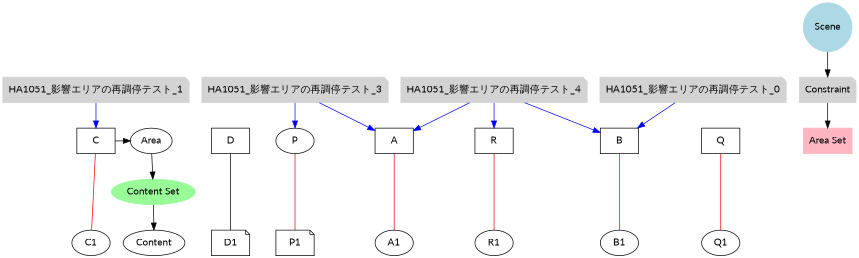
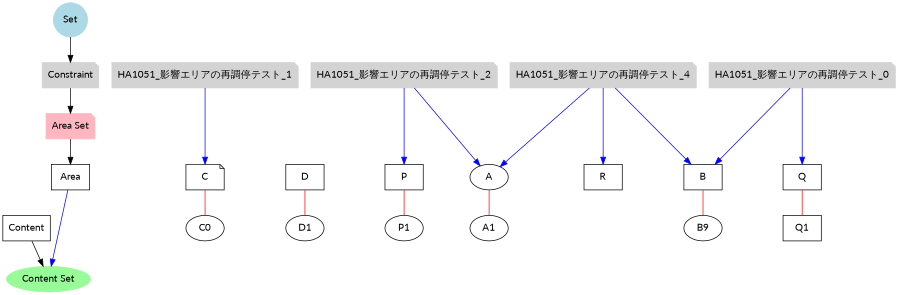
  digraph {
    clusterrank=global
    fontname=Lato
    rankdir=TB
    node [fontname=Lato shape=box]
    edge [fontname=Lato color=blue]
-   Area [shape=ellipse]
-   n2 [label=C]
+   Area
+   n2 [label=C shape=note]
    n3 [label=D]
-   n4 [label=P shape=ellipse]
+   n4 [label=P]
    n5 [label=Q]
    n6 [label=R]
-   n7 [label=A]
+   n7 [label=A shape=ellipse]
    n8 [label=B]
-   Content [shape=ellipse]
-   n10 [label=C1 shape=ellipse]
-   n11 [label=D1 shape=note]
-   n12 [label=P1 shape=note]
-   n13 [label=Q1 shape=ellipse]
-   n14 [label=R1 shape=ellipse]
+   Content
+   n10 [label=C0 shape=ellipse]
+   n11 [label=D1 shape=ellipse]
+   n12 [label=P1 shape=ellipse]
+   n13 [label=Q1]
    n15 [label=A1 shape=ellipse]
-   n16 [label=B1 shape=ellipse]
+   n16 [label=B9 shape=ellipse]
    Constraint [color=lightgrey shape=note style=filled]
    n18 [color=lightgrey label="HA1051_影響エリアの再調停テスト_1" shape=note style=filled]
-   n19 [color=lightgrey label="HA1051_影響エリアの再調停テスト_3" shape=note style=filled]
+   n19 [color=lightgrey label="HA1051_影響エリアの再調停テスト_2" shape=note style=filled]
    n20 [color=lightgrey label="HA1051_影響エリアの再調停テスト_0" shape=note style=filled]
    n21 [color=lightgrey label="HA1051_影響エリアの再調停テスト_4" shape=note style=filled]
-   "Area Set" [color=lightpink style=filled]
+   "Area Set" [color=lightpink shape=note style=filled]
    "Content Set" [color=palegreen shape=ellipse style=filled]
-   Scene [color=lightblue shape=circle style=filled]
+   Scene [color=lightblue shape=circle style=filled label=Set]
    subgraph sub_1 {
      rank=same
      Area
      n2
      n3
      n4
      n5
      n6
      n7
      n8
    }
    subgraph sub_2 {
      rank=same
      Content
      n10
      n11
      n12
      n13
-     n14
      n15
      n16
    }
    subgraph sub_3 {
      rank=same
      Constraint
      n18
      n19
      n20
      n21
    }
    subgraph sub_4 {
      rank=same
      Constraint
    }
    subgraph sub_5 {
      rank=same
      Constraint
    }
    subgraph sub_6 {
      "Area Set"
    }
    subgraph sub_7 {
      "Content Set"
    }
    subgraph sub_8 {
      rank=same
      Scene
    }
-   Area -> "Content Set" [color=""]
+   Area -> "Content Set"
    n2 -> n10 [color=red dir=none]
-   n3 -> n11 [color=black dir=none]
+   n3 -> n11 [color=red dir=none]
    n4 -> n12 [color=red dir=none]
    n5 -> n13 [color=red dir=none]
-   n6 -> n14 [color=red dir=none]
    n7 -> n15 [color=red dir=none]
    n8 -> n16 [color=red dir=none]
    Constraint -> "Area Set" [color=""]
    n18 -> n2
    n19 -> n4
    n19 -> n7
+   n20 -> n5
    n20 -> n8
    n21 -> n6
    n21 -> n7
    n21 -> n8
-   n2 -> Area [color=""]
-   "Content Set" -> Content [color=""]
+   "Area Set" -> Area [color=""]
+   Content -> "Content Set" [color=""]
    Scene -> Constraint [color=""]
  }
